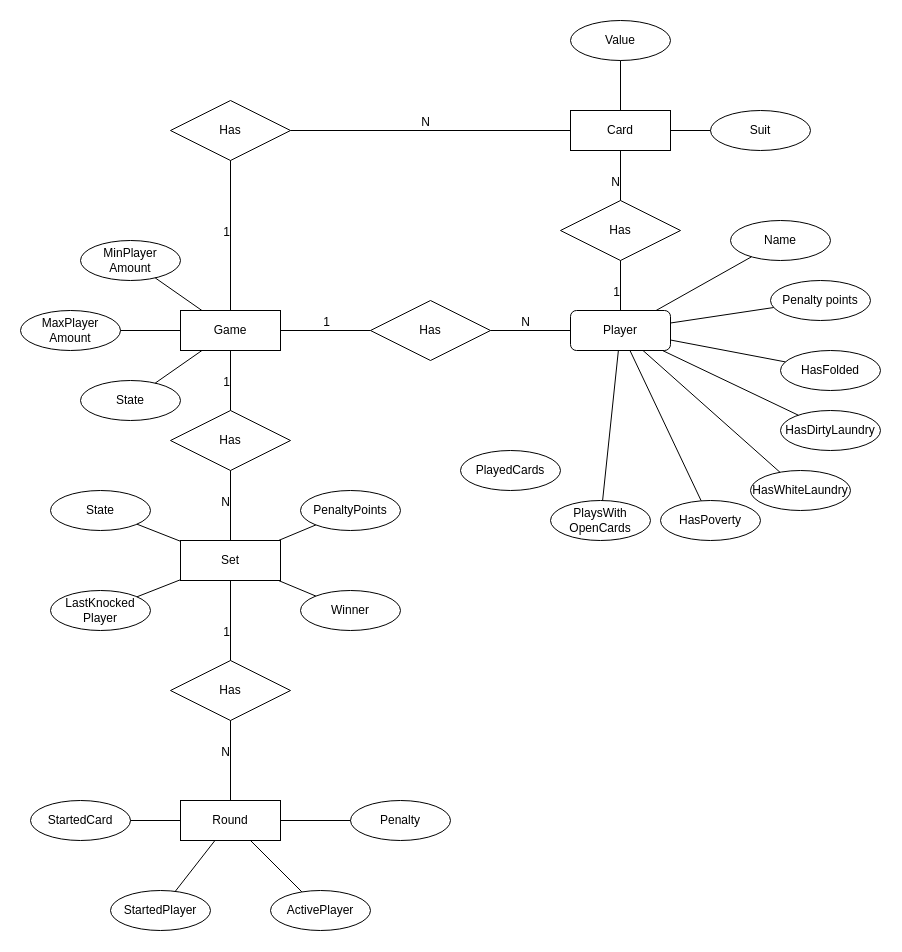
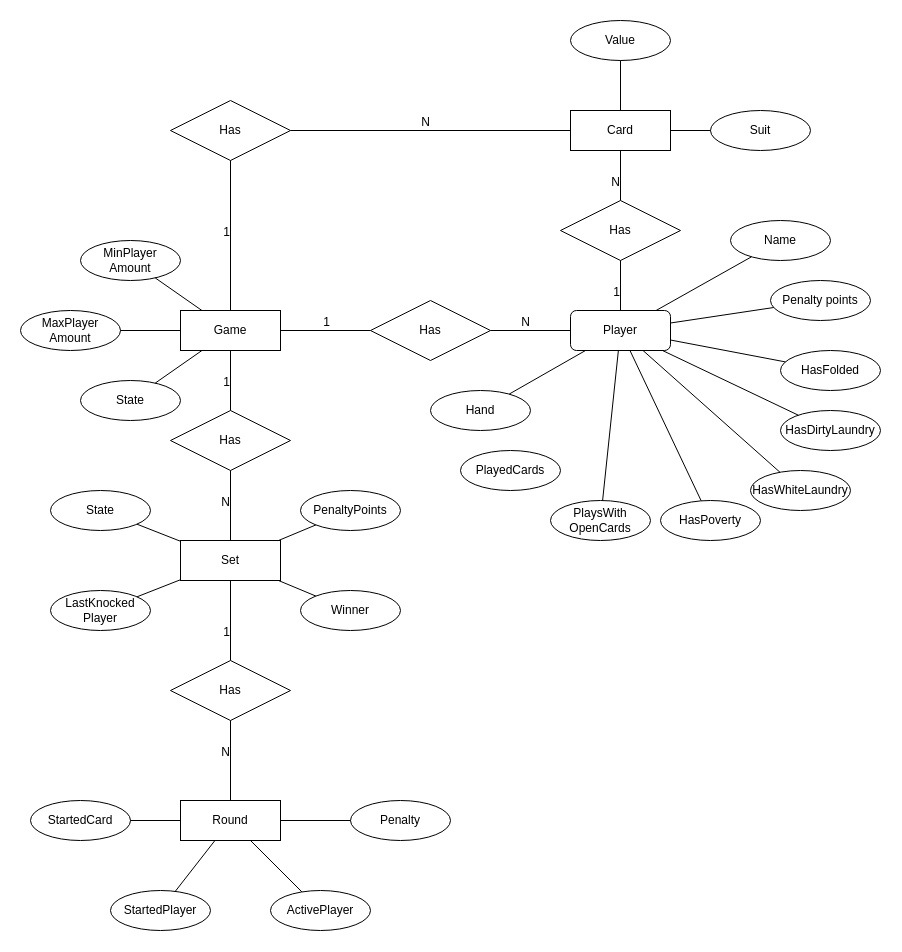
  <mxCell id="0" />
  <mxCell id="1" parent="0" />
  <mxCell id="2" value="Game" style="whiteSpace=wrap;html=1;align=center;" vertex="1" parent="1"><mxGeometry x="180" y="310" width="100" height="40" as="geometry" /></mxCell>
  <mxCell id="3" value="Player" style="whiteSpace=wrap;html=1;align=center;rounded=1;" vertex="1" parent="1"><mxGeometry x="570" y="310" width="100" height="40" as="geometry" /></mxCell>
  <mxCell id="4" value="Round" style="whiteSpace=wrap;html=1;align=center;" vertex="1" parent="1"><mxGeometry x="180" y="800" width="100" height="40" as="geometry" /></mxCell>
  <mxCell id="5" value="Set" style="whiteSpace=wrap;html=1;align=center;" vertex="1" parent="1"><mxGeometry x="180" y="540" width="100" height="40" as="geometry" /></mxCell>
  <mxCell id="6" value="Card" style="whiteSpace=wrap;html=1;align=center;" vertex="1" parent="1"><mxGeometry x="570" y="110" width="100" height="40" as="geometry" /></mxCell>
  <mxCell id="7" value="Has" style="shape=rhombus;perimeter=rhombusPerimeter;whiteSpace=wrap;html=1;align=center;" vertex="1" parent="1"><mxGeometry x="170" y="410" width="120" height="60" as="geometry" /></mxCell>
  <mxCell id="8" value="" style="endArrow=none;html=1;rounded=0;" edge="1" parent="1" source="2" target="7"><mxGeometry relative="1" as="geometry"><mxPoint x="310" y="360" as="sourcePoint" /><mxPoint x="470" y="360" as="targetPoint" /></mxGeometry></mxCell>
  <mxCell id="9" value="1" style="resizable=0;html=1;align=right;verticalAlign=bottom;" connectable="0" vertex="1" parent="8"><mxGeometry x="1" relative="1" as="geometry"><mxPoint y="-20" as="offset" /></mxGeometry></mxCell>
  <mxCell id="10" value="" style="endArrow=none;html=1;rounded=0;" edge="1" parent="1" source="5" target="7"><mxGeometry relative="1" as="geometry"><mxPoint x="310" y="360" as="sourcePoint" /><mxPoint x="470" y="360" as="targetPoint" /></mxGeometry></mxCell>
  <mxCell id="11" value="N" style="resizable=0;html=1;align=right;verticalAlign=bottom;" connectable="0" vertex="1" parent="10"><mxGeometry x="1" relative="1" as="geometry"><mxPoint y="40" as="offset" /></mxGeometry></mxCell>
  <mxCell id="12" value="Has" style="shape=rhombus;perimeter=rhombusPerimeter;whiteSpace=wrap;html=1;align=center;" vertex="1" parent="1"><mxGeometry x="170" y="660" width="120" height="60" as="geometry" /></mxCell>
  <mxCell id="13" value="" style="endArrow=none;html=1;rounded=0;" edge="1" parent="1" target="12" source="5"><mxGeometry relative="1" as="geometry"><mxPoint x="360" y="560" as="sourcePoint" /><mxPoint x="600" y="570" as="targetPoint" /></mxGeometry></mxCell>
  <mxCell id="14" value="1" style="resizable=0;html=1;align=right;verticalAlign=bottom;" connectable="0" vertex="1" parent="13"><mxGeometry x="1" relative="1" as="geometry"><mxPoint y="-20" as="offset" /></mxGeometry></mxCell>
  <mxCell id="15" value="" style="endArrow=none;html=1;rounded=0;" edge="1" parent="1" target="12" source="4"><mxGeometry relative="1" as="geometry"><mxPoint x="360" y="750" as="sourcePoint" /><mxPoint x="600" y="570" as="targetPoint" /></mxGeometry></mxCell>
  <mxCell id="16" value="N" style="resizable=0;html=1;align=right;verticalAlign=bottom;" connectable="0" vertex="1" parent="15"><mxGeometry x="1" relative="1" as="geometry"><mxPoint y="40" as="offset" /></mxGeometry></mxCell>
  <mxCell id="17" value="Has" style="shape=rhombus;perimeter=rhombusPerimeter;whiteSpace=wrap;html=1;align=center;" vertex="1" parent="1"><mxGeometry x="370" y="300" width="120" height="60" as="geometry" /></mxCell>
  <mxCell id="18" value="" style="endArrow=none;html=1;rounded=0;" edge="1" parent="1" source="2" target="17"><mxGeometry relative="1" as="geometry"><mxPoint x="290" y="329.64" as="sourcePoint" /><mxPoint x="380" y="329.64" as="targetPoint" /></mxGeometry></mxCell>
  <mxCell id="19" value="1" style="resizable=0;html=1;align=right;verticalAlign=bottom;" connectable="0" vertex="1" parent="18"><mxGeometry x="1" relative="1" as="geometry"><mxPoint x="-40" as="offset" /></mxGeometry></mxCell>
  <mxCell id="20" value="" style="endArrow=none;html=1;rounded=0;" edge="1" parent="1" source="17" target="3"><mxGeometry relative="1" as="geometry"><mxPoint x="430" y="350" as="sourcePoint" /><mxPoint x="590" y="350" as="targetPoint" /></mxGeometry></mxCell>
  <mxCell id="21" value="N" style="resizable=0;html=1;align=right;verticalAlign=bottom;" connectable="0" vertex="1" parent="20"><mxGeometry x="1" relative="1" as="geometry"><mxPoint x="-40" as="offset" /></mxGeometry></mxCell>
  <mxCell id="22" value="Has" style="shape=rhombus;perimeter=rhombusPerimeter;whiteSpace=wrap;html=1;align=center;" vertex="1" parent="1"><mxGeometry x="560" y="200" width="120" height="60" as="geometry" /></mxCell>
  <mxCell id="23" value="" style="endArrow=none;html=1;rounded=0;" edge="1" parent="1" source="22" target="3"><mxGeometry relative="1" as="geometry"><mxPoint x="500" y="340" as="sourcePoint" /><mxPoint x="580" y="340" as="targetPoint" /></mxGeometry></mxCell>
  <mxCell id="24" value="N" style="resizable=0;html=1;align=right;verticalAlign=bottom;" connectable="0" vertex="1" parent="23"><mxGeometry x="1" relative="1" as="geometry"><mxPoint y="-120" as="offset" /></mxGeometry></mxCell>
  <mxCell id="25" value="" style="endArrow=none;html=1;rounded=0;" edge="1" parent="1" source="22" target="6"><mxGeometry relative="1" as="geometry"><mxPoint x="360" y="300" as="sourcePoint" /><mxPoint x="520" y="300" as="targetPoint" /></mxGeometry></mxCell>
  <mxCell id="26" value="1" style="resizable=0;html=1;align=right;verticalAlign=bottom;" connectable="0" vertex="1" parent="25"><mxGeometry x="1" relative="1" as="geometry"><mxPoint y="150" as="offset" /></mxGeometry></mxCell>
  <mxCell id="27" value="Has" style="shape=rhombus;perimeter=rhombusPerimeter;whiteSpace=wrap;html=1;align=center;" vertex="1" parent="1"><mxGeometry x="170" y="100" width="120" height="60" as="geometry" /></mxCell>
  <mxCell id="28" value="" style="endArrow=none;html=1;rounded=0;" edge="1" parent="1" source="2" target="27"><mxGeometry relative="1" as="geometry"><mxPoint x="340" y="300" as="sourcePoint" /><mxPoint x="500" y="300" as="targetPoint" /></mxGeometry></mxCell>
  <mxCell id="29" value="1" style="resizable=0;html=1;align=right;verticalAlign=bottom;" connectable="0" vertex="1" parent="28"><mxGeometry x="1" relative="1" as="geometry"><mxPoint y="80" as="offset" /></mxGeometry></mxCell>
  <mxCell id="30" value="" style="endArrow=none;html=1;rounded=0;" edge="1" parent="1" source="27" target="6"><mxGeometry relative="1" as="geometry"><mxPoint x="340" y="300" as="sourcePoint" /><mxPoint x="500" y="300" as="targetPoint" /></mxGeometry></mxCell>
  <mxCell id="31" value="N" style="resizable=0;html=1;align=right;verticalAlign=bottom;" connectable="0" vertex="1" parent="30"><mxGeometry x="1" relative="1" as="geometry"><mxPoint x="-140" as="offset" /></mxGeometry></mxCell>
  <mxCell id="32" value="Value" style="ellipse;whiteSpace=wrap;html=1;align=center;" vertex="1" parent="1"><mxGeometry x="570" y="20" width="100" height="40" as="geometry" /></mxCell>
  <mxCell id="33" value="Suit" style="ellipse;whiteSpace=wrap;html=1;align=center;" vertex="1" parent="1"><mxGeometry x="710" y="110" width="100" height="40" as="geometry" /></mxCell>
  <mxCell id="34" value="" style="endArrow=none;html=1;rounded=0;" edge="1" parent="1" source="6" target="32"><mxGeometry relative="1" as="geometry"><mxPoint x="560" y="150" as="sourcePoint" /><mxPoint x="720" y="150" as="targetPoint" /></mxGeometry></mxCell>
  <mxCell id="35" value="" style="endArrow=none;html=1;rounded=0;" edge="1" parent="1" source="6" target="33"><mxGeometry relative="1" as="geometry"><mxPoint x="630" y="120" as="sourcePoint" /><mxPoint x="630" y="70" as="targetPoint" /></mxGeometry></mxCell>
  <mxCell id="36" value="Penalty points" style="ellipse;whiteSpace=wrap;html=1;align=center;" vertex="1" parent="1"><mxGeometry x="770" y="280" width="100" height="40" as="geometry" /></mxCell>
  <mxCell id="37" value="HasFolded" style="ellipse;whiteSpace=wrap;html=1;align=center;" vertex="1" parent="1"><mxGeometry x="780" y="350" width="100" height="40" as="geometry" /></mxCell>
  <mxCell id="38" value="Name" style="ellipse;whiteSpace=wrap;html=1;align=center;" vertex="1" parent="1"><mxGeometry x="730" y="220" width="100" height="40" as="geometry" /></mxCell>
  <mxCell id="39" value="HasDirtyLaundry" style="ellipse;whiteSpace=wrap;html=1;align=center;" vertex="1" parent="1"><mxGeometry x="780" y="410" width="100" height="40" as="geometry" /></mxCell>
  <mxCell id="40" value="HasWhiteLaundry" style="ellipse;whiteSpace=wrap;html=1;align=center;" vertex="1" parent="1"><mxGeometry x="750" y="470" width="100" height="40" as="geometry" /></mxCell>
  <mxCell id="41" value="HasPoverty" style="ellipse;whiteSpace=wrap;html=1;align=center;" vertex="1" parent="1"><mxGeometry x="660" y="500" width="100" height="40" as="geometry" /></mxCell>
  <mxCell id="42" value="PlaysWith&lt;br&gt;OpenCards" style="ellipse;whiteSpace=wrap;html=1;align=center;" vertex="1" parent="1"><mxGeometry x="550" y="500" width="100" height="40" as="geometry" /></mxCell>
  <mxCell id="43" value="PlayedCards" style="ellipse;whiteSpace=wrap;html=1;align=center;" vertex="1" parent="1"><mxGeometry x="460" y="450" width="100" height="40" as="geometry" /></mxCell>
+ <mxCell id="44" value="Hand" style="ellipse;whiteSpace=wrap;html=1;align=center;" vertex="1" parent="1"><mxGeometry x="430" y="390" width="100" height="40" as="geometry" /></mxCell>
  <mxCell id="45" value="" style="endArrow=none;html=1;rounded=0;" edge="1" parent="1" source="3" target="38"><mxGeometry relative="1" as="geometry"><mxPoint x="600" y="250" as="sourcePoint" /><mxPoint x="760" y="250" as="targetPoint" /></mxGeometry></mxCell>
  <mxCell id="46" value="" style="endArrow=none;html=1;rounded=0;" edge="1" parent="1" source="3" target="36"><mxGeometry relative="1" as="geometry"><mxPoint x="680" y="340" as="sourcePoint" /><mxPoint x="780" y="340" as="targetPoint" /></mxGeometry></mxCell>
  <mxCell id="47" value="" style="endArrow=none;html=1;rounded=0;" edge="1" parent="1" source="3" target="37"><mxGeometry relative="1" as="geometry"><mxPoint x="680" y="349.99" as="sourcePoint" /><mxPoint x="785.31" y="371.031" as="targetPoint" /></mxGeometry></mxCell>
  <mxCell id="48" value="" style="endArrow=none;html=1;rounded=0;" edge="1" parent="1" source="3" target="39"><mxGeometry relative="1" as="geometry"><mxPoint x="680" y="359.985" as="sourcePoint" /><mxPoint x="794.706" y="405.833" as="targetPoint" /></mxGeometry></mxCell>
  <mxCell id="49" value="" style="endArrow=none;html=1;rounded=0;" edge="1" parent="1" source="3" target="40"><mxGeometry relative="1" as="geometry"><mxPoint x="663.352" y="360" as="sourcePoint" /><mxPoint x="802.331" y="443.341" as="targetPoint" /></mxGeometry></mxCell>
  <mxCell id="50" value="" style="endArrow=none;html=1;rounded=0;" edge="1" parent="1" source="3" target="41"><mxGeometry relative="1" as="geometry"><mxPoint x="655.011" y="360" as="sourcePoint" /><mxPoint x="807.701" y="482.099" as="targetPoint" /></mxGeometry></mxCell>
  <mxCell id="51" value="" style="endArrow=none;html=1;rounded=0;" edge="1" parent="1" source="3" target="42"><mxGeometry relative="1" as="geometry"><mxPoint x="642.5" y="360" as="sourcePoint" /><mxPoint x="717.873" y="480.597" as="targetPoint" /></mxGeometry></mxCell>
+ <mxCell id="52" value="" style="endArrow=none;html=1;rounded=0;" edge="1" parent="1" source="3" target="44"><mxGeometry relative="1" as="geometry"><mxPoint x="617.5" y="360" as="sourcePoint" /><mxPoint x="542.127" y="480.597" as="targetPoint" /></mxGeometry></mxCell>
  <mxCell id="53" value="State" style="ellipse;whiteSpace=wrap;html=1;align=center;" vertex="1" parent="1"><mxGeometry x="80" y="380" width="100" height="40" as="geometry" /></mxCell>
  <mxCell id="54" value="MaxPlayer&lt;br&gt;Amount" style="ellipse;whiteSpace=wrap;html=1;align=center;" vertex="1" parent="1"><mxGeometry x="20" y="310" width="100" height="40" as="geometry" /></mxCell>
  <mxCell id="55" value="MinPlayer&lt;br&gt;Amount" style="ellipse;whiteSpace=wrap;html=1;align=center;" vertex="1" parent="1"><mxGeometry x="80" y="240" width="100" height="40" as="geometry" /></mxCell>
  <mxCell id="56" value="" style="endArrow=none;html=1;rounded=0;" edge="1" parent="1" source="55" target="2"><mxGeometry relative="1" as="geometry"><mxPoint x="140" y="240" as="sourcePoint" /><mxPoint x="300" y="240" as="targetPoint" /></mxGeometry></mxCell>
  <mxCell id="57" value="" style="endArrow=none;html=1;rounded=0;" edge="1" parent="1" source="54" target="2"><mxGeometry relative="1" as="geometry"><mxPoint x="128.52" y="302.751" as="sourcePoint" /><mxPoint x="190" y="323.333" as="targetPoint" /></mxGeometry></mxCell>
  <mxCell id="58" value="" style="endArrow=none;html=1;rounded=0;" edge="1" parent="1" source="53" target="2"><mxGeometry relative="1" as="geometry"><mxPoint x="140" y="340" as="sourcePoint" /><mxPoint x="190" y="340" as="targetPoint" /></mxGeometry></mxCell>
  <mxCell id="59" value="State" style="ellipse;whiteSpace=wrap;html=1;align=center;" vertex="1" parent="1"><mxGeometry x="50" y="490" width="100" height="40" as="geometry" /></mxCell>
  <mxCell id="60" value="PenaltyPoints" style="ellipse;whiteSpace=wrap;html=1;align=center;" vertex="1" parent="1"><mxGeometry x="300" y="490" width="100" height="40" as="geometry" /></mxCell>
  <mxCell id="61" value="LastKnocked&lt;br&gt;Player" style="ellipse;whiteSpace=wrap;html=1;align=center;" vertex="1" parent="1"><mxGeometry x="50" y="590" width="100" height="40" as="geometry" /></mxCell>
  <mxCell id="62" value="Winner" style="ellipse;whiteSpace=wrap;html=1;align=center;" vertex="1" parent="1"><mxGeometry x="300" y="590" width="100" height="40" as="geometry" /></mxCell>
  <mxCell id="63" value="" style="endArrow=none;html=1;rounded=0;" edge="1" parent="1" source="60" target="5"><mxGeometry relative="1" as="geometry"><mxPoint x="128.52" y="377.249" as="sourcePoint" /><mxPoint x="190" y="356.667" as="targetPoint" /></mxGeometry></mxCell>
  <mxCell id="64" value="" style="endArrow=none;html=1;rounded=0;" edge="1" parent="1" source="59" target="5"><mxGeometry relative="1" as="geometry"><mxPoint x="137.45" y="533.251" as="sourcePoint" /><mxPoint x="190" y="552.143" as="targetPoint" /></mxGeometry></mxCell>
  <mxCell id="65" value="" style="endArrow=none;html=1;rounded=0;" edge="1" parent="1" source="61" target="5"><mxGeometry relative="1" as="geometry"><mxPoint x="99.625" y="562.445" as="sourcePoint" /><mxPoint x="190" y="567.368" as="targetPoint" /></mxGeometry></mxCell>
  <mxCell id="66" value="" style="endArrow=none;html=1;rounded=0;" edge="1" parent="1" source="62" target="5"><mxGeometry relative="1" as="geometry"><mxPoint x="96.518" y="592.667" as="sourcePoint" /><mxPoint x="190" y="577.895" as="targetPoint" /></mxGeometry></mxCell>
  <mxCell id="67" value="StartedCard" style="ellipse;whiteSpace=wrap;html=1;align=center;" vertex="1" parent="1"><mxGeometry x="30" y="800" width="100" height="40" as="geometry" /></mxCell>
  <mxCell id="68" value="StartedPlayer" style="ellipse;whiteSpace=wrap;html=1;align=center;" vertex="1" parent="1"><mxGeometry x="110" y="890" width="100" height="40" as="geometry" /></mxCell>
  <mxCell id="69" value="ActivePlayer" style="ellipse;whiteSpace=wrap;html=1;align=center;" vertex="1" parent="1"><mxGeometry x="270" y="890" width="100" height="40" as="geometry" /></mxCell>
  <mxCell id="70" value="Penalty" style="ellipse;whiteSpace=wrap;html=1;align=center;" vertex="1" parent="1"><mxGeometry x="350" y="800" width="100" height="40" as="geometry" /></mxCell>
  <mxCell id="71" value="" style="endArrow=none;html=1;rounded=0;" edge="1" parent="1" source="67" target="4"><mxGeometry relative="1" as="geometry"><mxPoint x="130" y="670" as="sourcePoint" /><mxPoint x="290" y="670" as="targetPoint" /></mxGeometry></mxCell>
  <mxCell id="72" value="" style="endArrow=none;html=1;rounded=0;" edge="1" parent="1" source="68" target="4"><mxGeometry relative="1" as="geometry"><mxPoint x="140" y="830" as="sourcePoint" /><mxPoint x="190" y="830" as="targetPoint" /></mxGeometry></mxCell>
  <mxCell id="73" value="" style="endArrow=none;html=1;rounded=0;" edge="1" parent="1" source="69" target="4"><mxGeometry relative="1" as="geometry"><mxPoint x="184.757" y="900.891" as="sourcePoint" /><mxPoint x="224.444" y="850" as="targetPoint" /></mxGeometry></mxCell>
  <mxCell id="74" value="" style="endArrow=none;html=1;rounded=0;" edge="1" parent="1" source="70" target="4"><mxGeometry relative="1" as="geometry"><mxPoint x="311.43" y="901.43" as="sourcePoint" /><mxPoint x="260" y="850" as="targetPoint" /></mxGeometry></mxCell>
